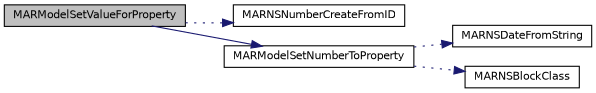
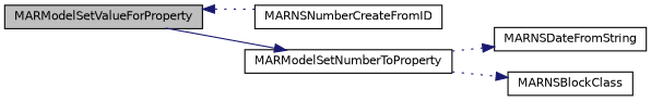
  digraph {
    rankdir=LR
    node [color=black fillcolor=white fontname=Helvetica fontsize=10 shape=record style=filled]
    edge [color=midnightblue fontname=Helvetica fontsize=10 labelfontname=Helvetica labelfontsize=10 style=dotted]
    n1 [fillcolor=grey75 fontcolor=black height=0.2 label=MARModelSetValueForProperty width=0.4]
    n2 [height=0.2 label=MARNSNumberCreateFromID width=0.4]
    n3 [height=0.2 label=MARModelSetNumberToProperty width=0.4]
    n4 [height=0.2 label=MARNSDateFromString width=0.4]
    n5 [height=0.2 label=MARNSBlockClass width=0.4]
-   n1 -> n2
+   n2 -> n1
    n1 -> n3 [style=solid]
    n3 -> n4
    n3 -> n5
  }
